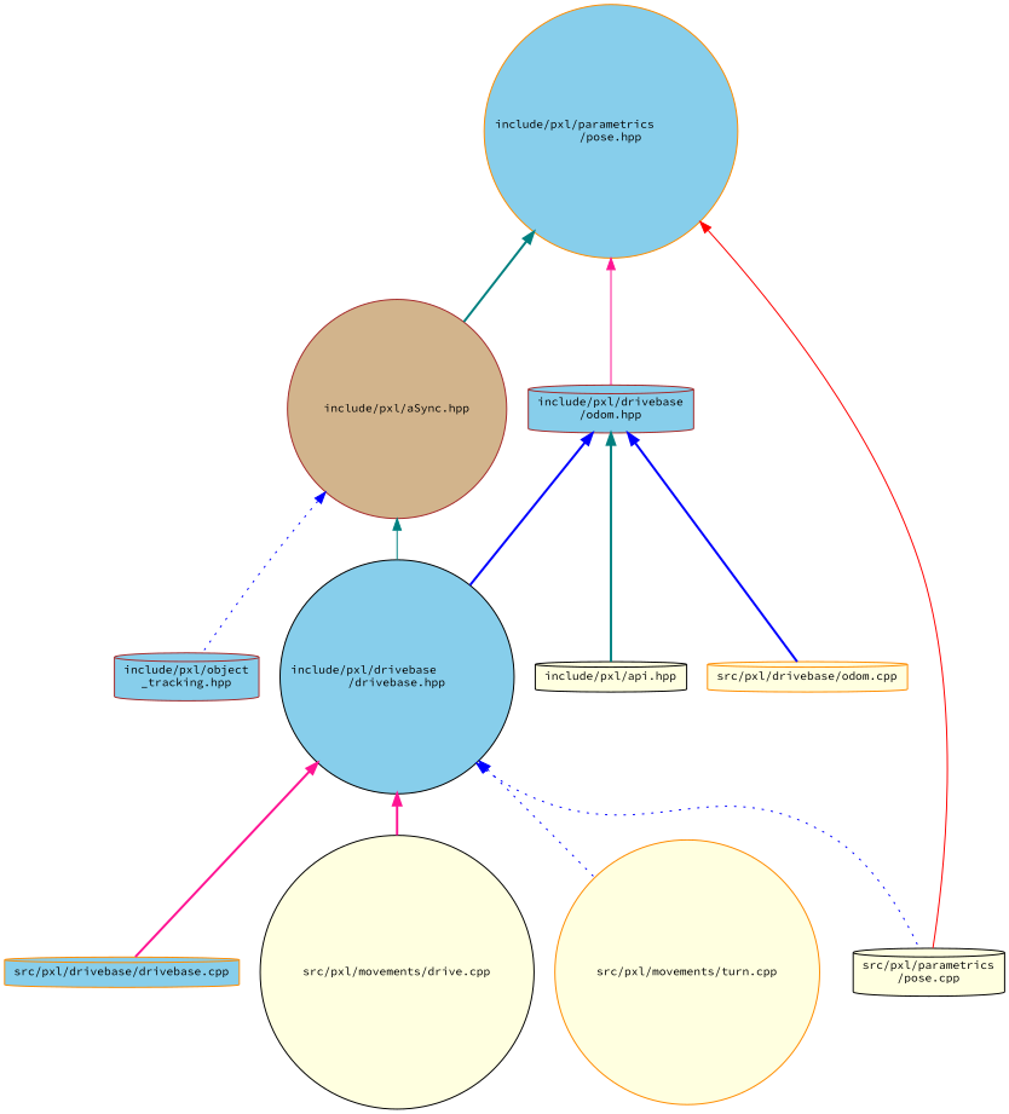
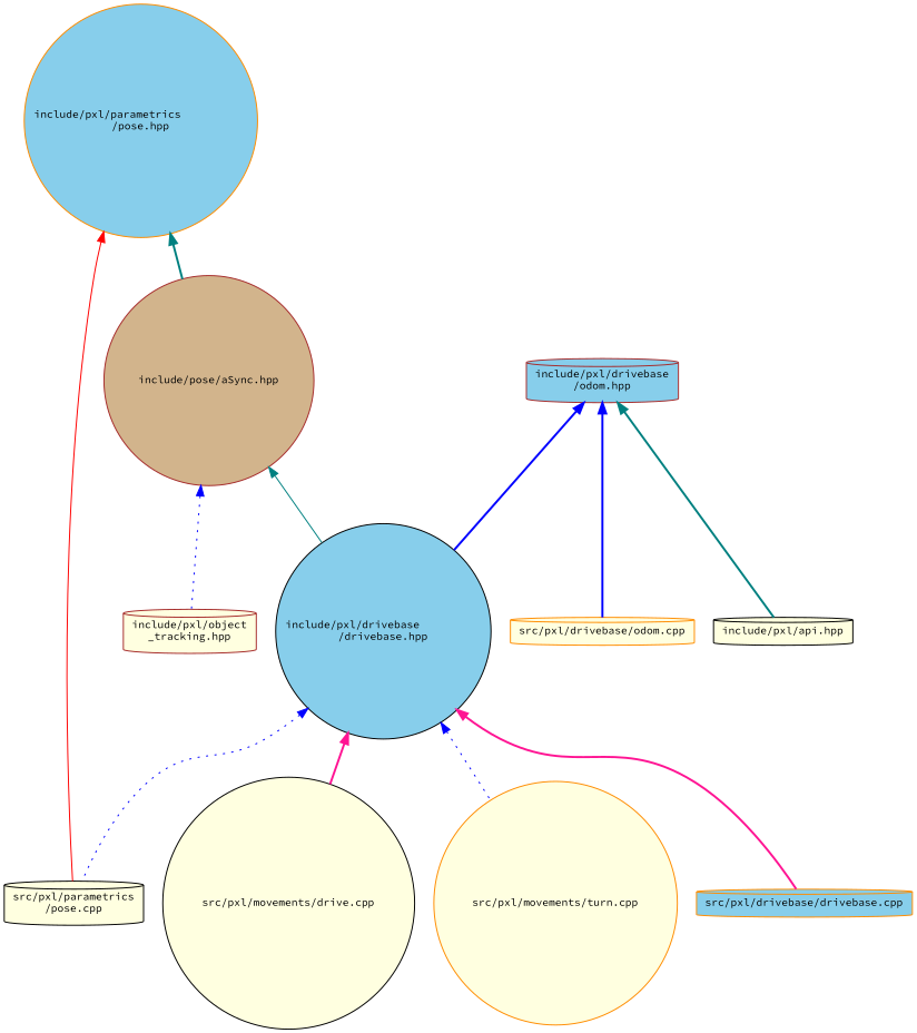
  digraph {
    fontname="Source Code Pro"
    node [color=darkorange fillcolor=skyblue fontname="Source Code Pro" fontsize=10 shape=cylinder style=filled]
    edge [color=blue dir=back fontname="Source Code Pro" fontsize=10 labelfontname=Helvetica labelfontsize=10 style=bold]
    n1 [fontcolor=black height=0.2 label="include/pxl/parametrics\l/pose.hpp" shape=circle width=0.4]
-   n2 [color=brown fillcolor=tan height=0.2 label="include/pxl/aSync.hpp" shape=circle width=0.4]
+   n2 [color=brown fillcolor=tan height=0.2 label="include/pose/aSync.hpp" shape=circle width=0.4]
    n3 [color=brown height=0.2 label="include/pxl/drivebase\l/odom.hpp" width=0.4]
    n4 [color=black fillcolor=lightyellow height=0.2 label="src/pxl/parametrics\l/pose.cpp" width=0.4]
    n5 [color=black height=0.2 label="include/pxl/drivebase\l/drivebase.hpp" shape=circle width=0.4]
-   n6 [color=brown height=0.2 label="include/pxl/object\l_tracking.hpp" width=0.4]
+   n6 [color=brown fillcolor=lightyellow height=0.2 label="include/pxl/object\l_tracking.hpp" width=0.4]
    n7 [color=black fillcolor=lightyellow height=0.2 label="include/pxl/api.hpp" width=0.4]
    n8 [fillcolor=lightyellow height=0.2 label="src/pxl/drivebase/odom.cpp" width=0.4]
    n9 [height=0.2 label="src/pxl/drivebase/drivebase.cpp" width=0.4]
    n10 [color=black fillcolor=lightyellow height=0.2 label="src/pxl/movements/drive.cpp" shape=circle width=0.4]
    n11 [fillcolor=lightyellow height=0.2 label="src/pxl/movements/turn.cpp" shape=circle width=0.4]
    n1 -> n2 [color=teal]
-   n1 -> n3 [color=deeppink style=solid]
    n1 -> n4 [color=red style=solid]
    n2 -> n5 [color=teal style=solid]
    n2 -> n6 [style=dotted]
    n3 -> n5
    n3 -> n7 [color=teal]
    n3 -> n8
    n5 -> n4 [style=dotted]
    n5 -> n9 [color=deeppink]
    n5 -> n10 [color=deeppink]
    n5 -> n11 [style=dotted]
  }
